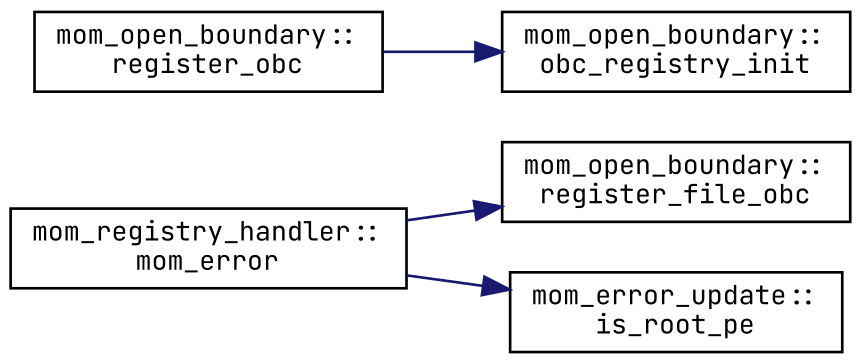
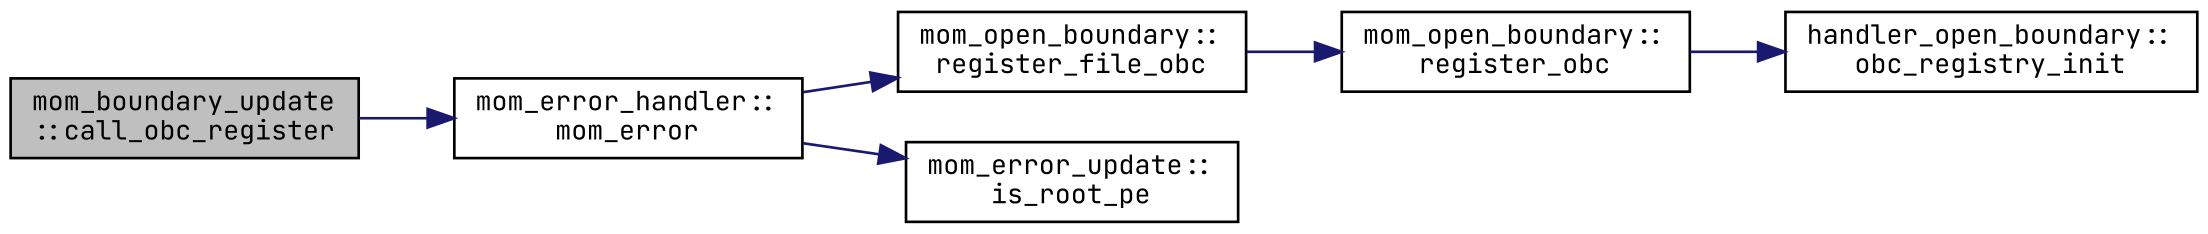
  digraph {
    fontname="JetBrains Mono"
    rankdir=LR
    node [color=black fillcolor=white fontname="JetBrains Mono" fontsize=10 shape=record style=filled]
    edge [color=midnightblue fontname="JetBrains Mono" fontsize=10 labelfontname=Helvetica labelfontsize=10 style=solid]
-   n2 [height=0.2 label="mom_registry_handler::\lmom_error" width=0.4]
+   n1 [fillcolor=grey75 fontcolor=black height=0.2 label="mom_boundary_update\l::call_obc_register" width=0.4]
+   n2 [height=0.2 label="mom_error_handler::\lmom_error" width=0.4]
    n3 [height=0.2 label="mom_open_boundary::\lregister_file_obc" width=0.4]
    n4 [height=0.2 label="mom_error_update::\lis_root_pe" width=0.4]
    n5 [height=0.2 label="mom_open_boundary::\lregister_obc" width=0.4]
-   n6 [height=0.2 label="mom_open_boundary::\lobc_registry_init" width=0.4]
+   n6 [height=0.2 label="handler_open_boundary::\lobc_registry_init" width=0.4]
+   n1 -> n2
    n2 -> n3
    n2 -> n4
+   n3 -> n5
    n5 -> n6
  }
